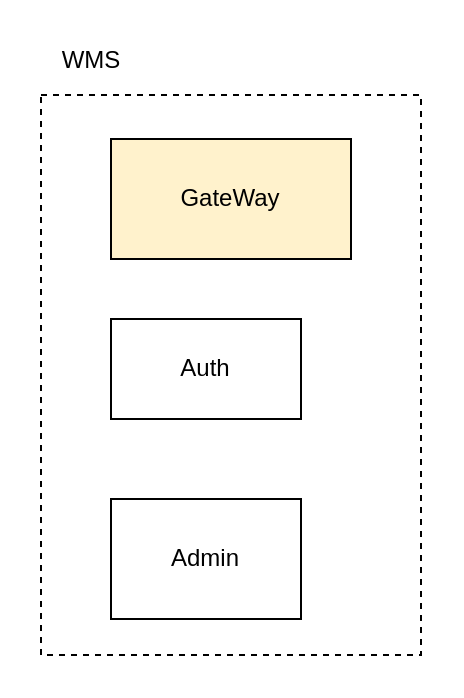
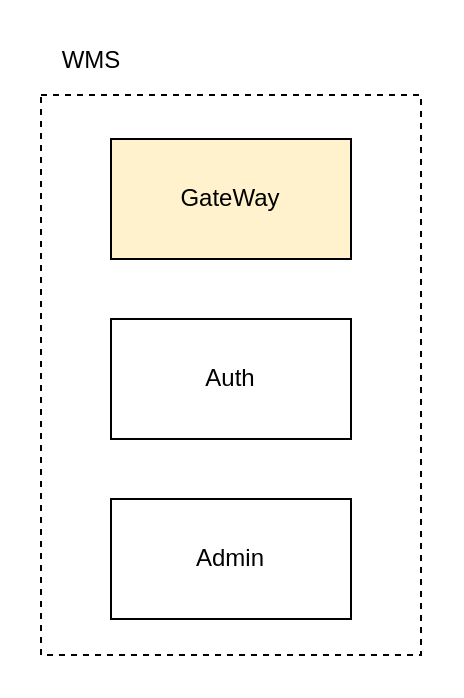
  <mxCell id="0" />
  <mxCell id="1" parent="0" />
- <mxCell id="2" value="Auth" style="rounded=0;whiteSpace=wrap;html=1;" parent="1" vertex="1"><mxGeometry x="55" y="159" width="95" height="50" as="geometry" /></mxCell>
+ <mxCell id="2" value="Auth" style="rounded=0;whiteSpace=wrap;html=1;" parent="1" vertex="1"><mxGeometry x="55" y="159" width="120" height="60" as="geometry" /></mxCell>
  <mxCell id="3" value="GateWay" style="rounded=0;whiteSpace=wrap;html=1;fillColor=#fff2cc;" parent="1" vertex="1"><mxGeometry x="55" y="69" width="120" height="60" as="geometry" /></mxCell>
- <mxCell id="4" value="Admin" style="rounded=0;whiteSpace=wrap;html=1;" parent="1" vertex="1"><mxGeometry x="55" y="249" width="95" height="60" as="geometry" /></mxCell>
+ <mxCell id="4" value="Admin" style="rounded=0;whiteSpace=wrap;html=1;" parent="1" vertex="1"><mxGeometry x="55" y="249" width="120" height="60" as="geometry" /></mxCell>
  <mxCell id="5" value="" style="rounded=0;whiteSpace=wrap;html=1;fillColor=none;dashed=1;" vertex="1" parent="1"><mxGeometry x="20" y="47" width="190" height="280" as="geometry" /></mxCell>
  <mxCell id="6" value="WMS" style="text;html=1;align=center;verticalAlign=middle;resizable=0;points=[];autosize=1;strokeColor=none;" vertex="1" parent="1"><mxGeometry x="25" y="20" width="40" height="20" as="geometry" /></mxCell>
